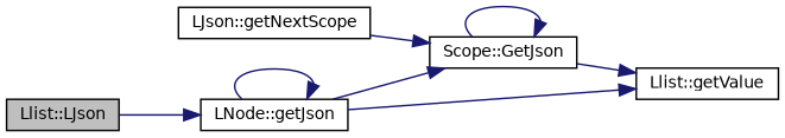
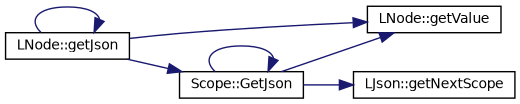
  digraph {
    rankdir=LR
    node [color=black fillcolor=white fontname=Helvetica fontsize=10 shape=record style=filled]
    edge [color=midnightblue fontname=Helvetica fontsize=10 labelfontname=Helvetica labelfontsize=10 style=solid]
-   n1 [fillcolor=grey75 fontcolor=black height=0.2 label="Llist::LJson" width=0.4]
    n2 [height=0.2 label="LNode::getJson" width=0.4]
    n3 [height=0.2 label="Scope::GetJson" width=0.4]
-   n4 [height=0.2 label="Llist::getValue" width=0.4]
+   n4 [height=0.2 label="LNode::getValue" width=0.4]
    n5 [height=0.2 label="LJson::getNextScope" width=0.4]
-   n1 -> n2
    n2 -> n2
    n2 -> n3
    n2 -> n4
    n3 -> n3
    n3 -> n4
-   n5 -> n3
+   n3 -> n5
  }
